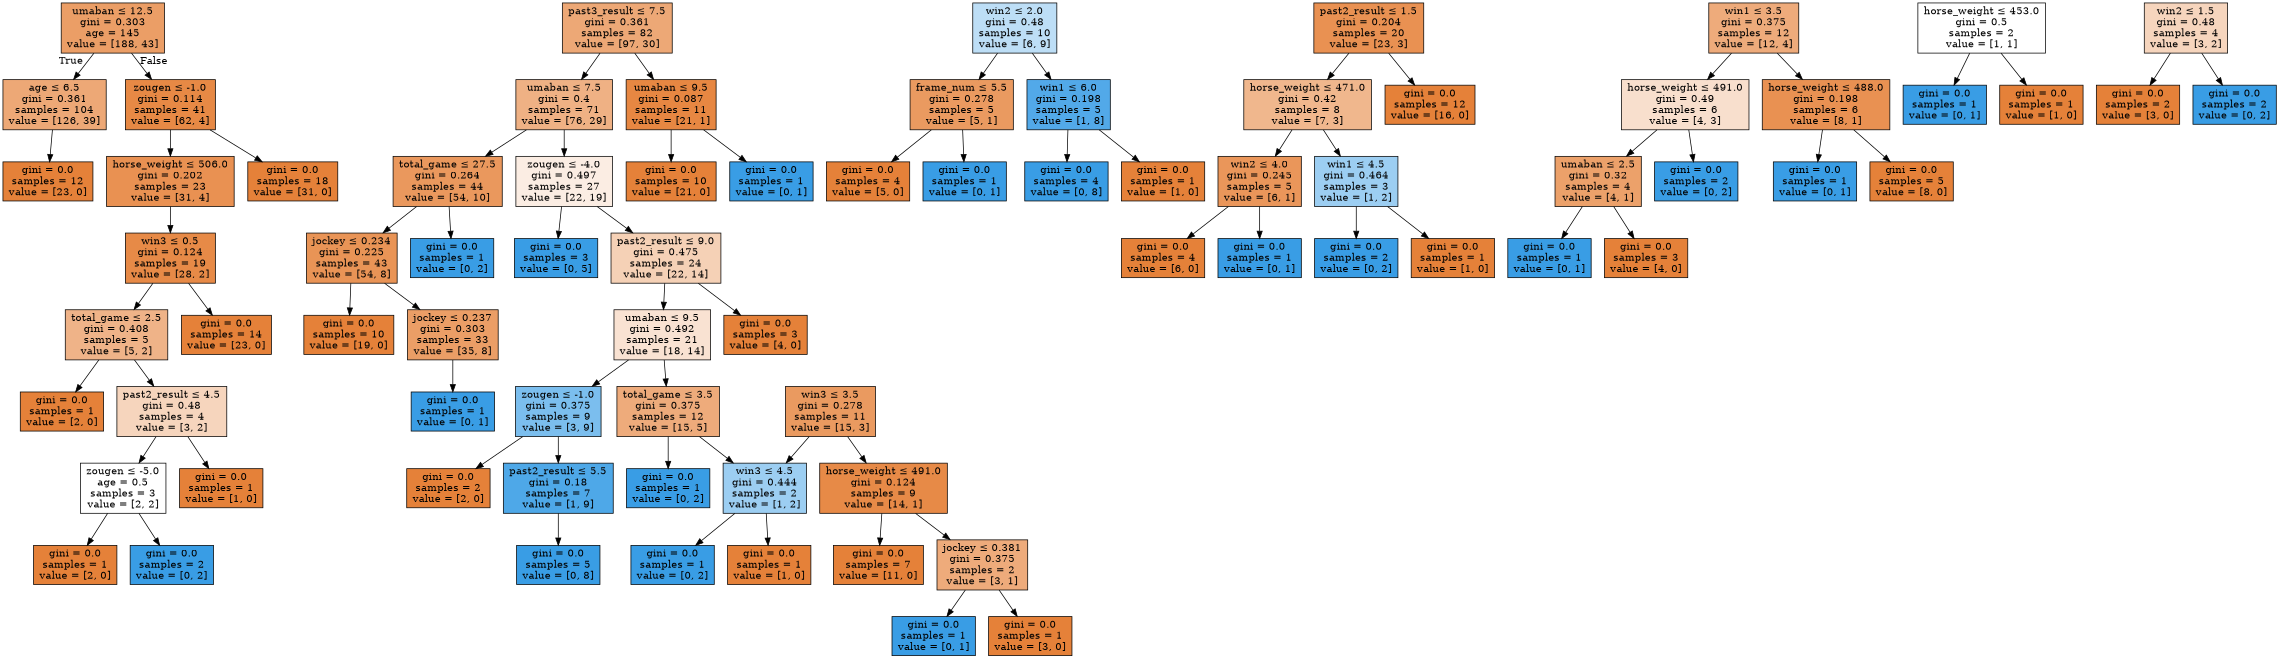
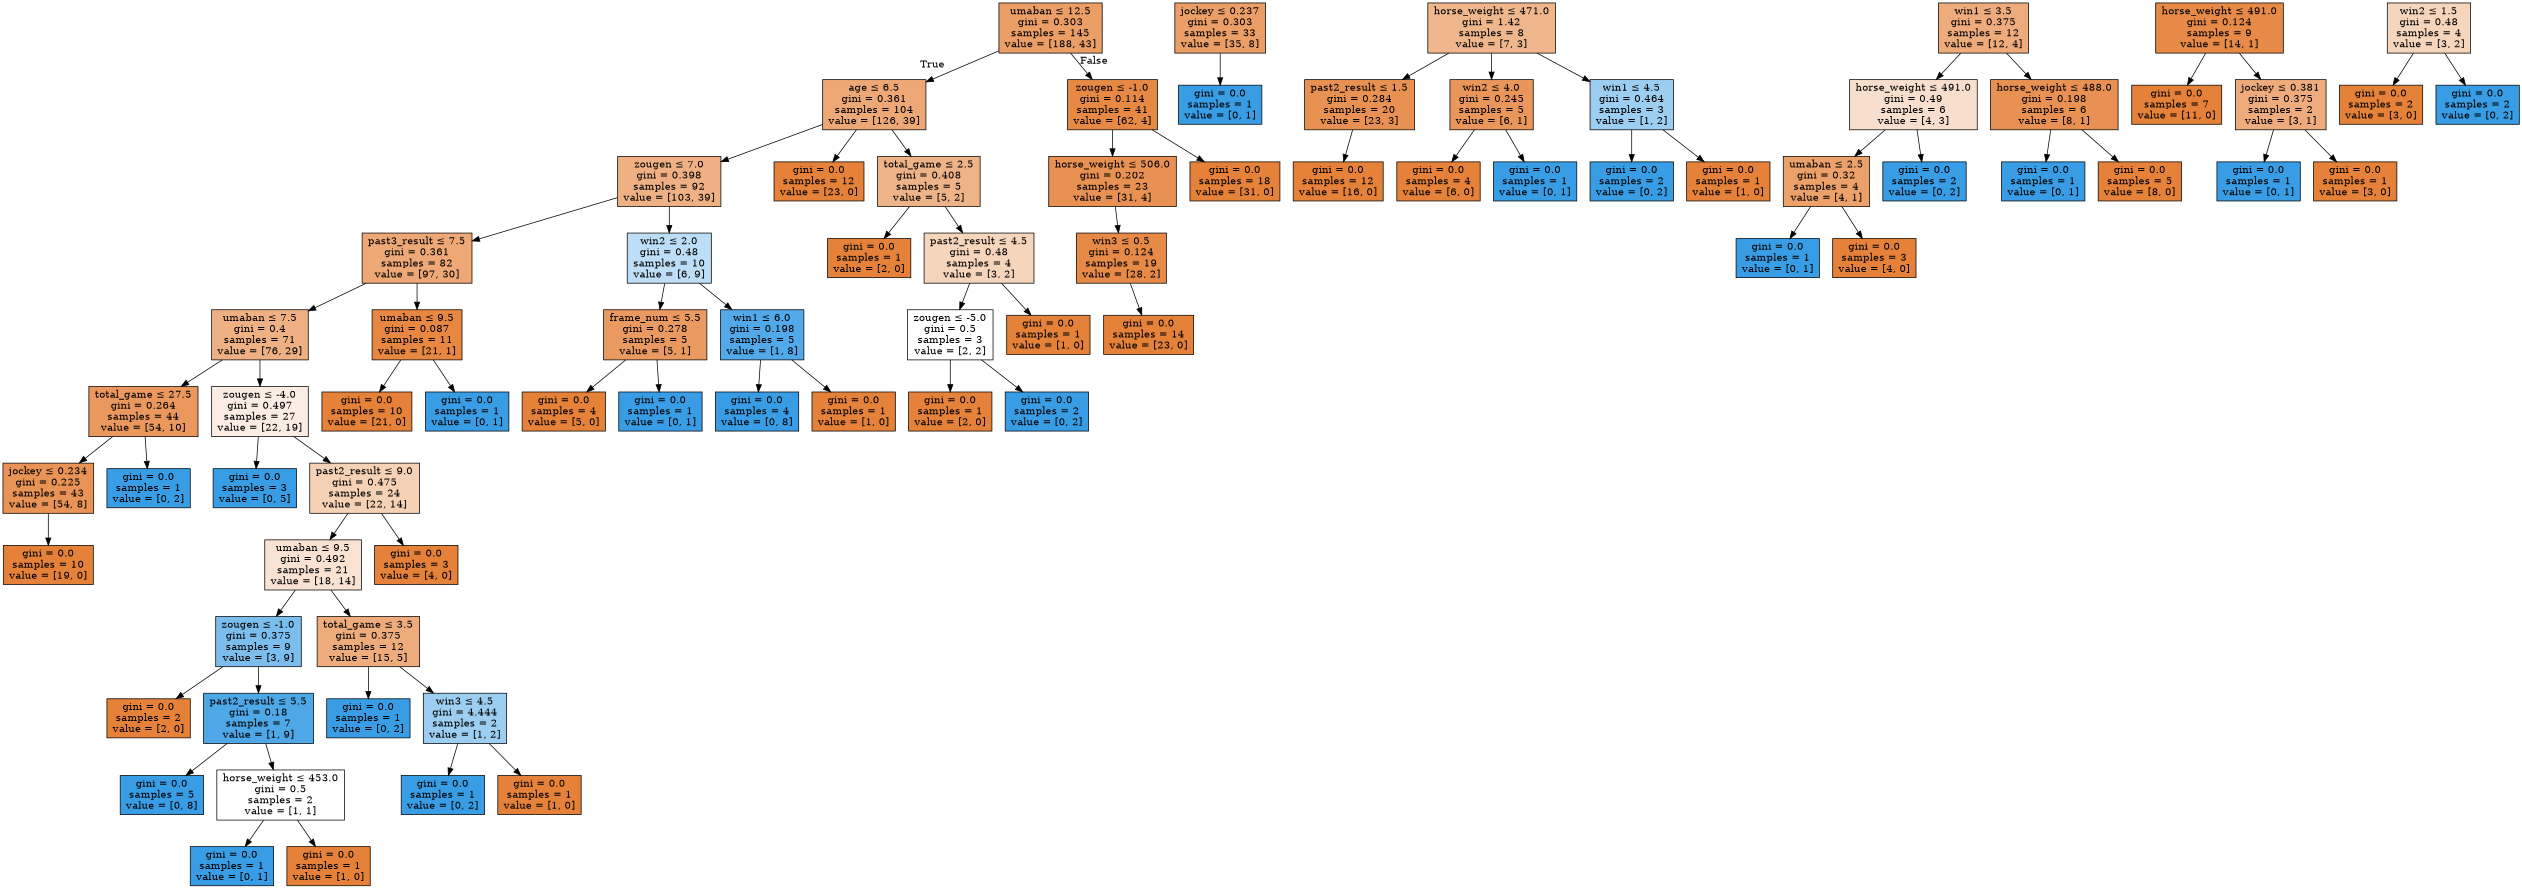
  digraph {
    node [color=black fillcolor="#e58139ff" shape=box style=filled]
-   n1 [fillcolor="#e58139c5" label=<umaban &le; 12.5<br/>gini = 0.303<br/>age = 145<br/>value = [188, 43]>]
+   n1 [fillcolor="#e58139c5" label=<umaban &le; 12.5<br/>gini = 0.303<br/>samples = 145<br/>value = [188, 43]>]
    n2 [fillcolor="#e58139b0" label=<age &le; 6.5<br/>gini = 0.361<br/>samples = 104<br/>value = [126, 39]>]
    n3 [fillcolor="#e58139ef" label=<zougen &le; -1.0<br/>gini = 0.114<br/>samples = 41<br/>value = [62, 4]>]
+   n4 [fillcolor="#e581399e" label=<zougen &le; 7.0<br/>gini = 0.398<br/>samples = 92<br/>value = [103, 39]>]
    n5 [label=<gini = 0.0<br/>samples = 12<br/>value = [23, 0]>]
    n6 [fillcolor="#e58139de" label=<horse_weight &le; 506.0<br/>gini = 0.202<br/>samples = 23<br/>value = [31, 4]>]
    n7 [label=<gini = 0.0<br/>samples = 18<br/>value = [31, 0]>]
    n8 [fillcolor="#e58139b0" label=<past3_result &le; 7.5<br/>gini = 0.361<br/>samples = 82<br/>value = [97, 30]>]
    n9 [fillcolor="#399de555" label=<win2 &le; 2.0<br/>gini = 0.48<br/>samples = 10<br/>value = [6, 9]>]
    n10 [fillcolor="#e581399e" label=<umaban &le; 7.5<br/>gini = 0.4<br/>samples = 71<br/>value = [76, 29]>]
    n11 [fillcolor="#e58139f3" label=<umaban &le; 9.5<br/>gini = 0.087<br/>samples = 11<br/>value = [21, 1]>]
    n12 [fillcolor="#e58139cc" label=<frame_num &le; 5.5<br/>gini = 0.278<br/>samples = 5<br/>value = [5, 1]>]
    n13 [fillcolor="#399de5df" label=<win1 &le; 6.0<br/>gini = 0.198<br/>samples = 5<br/>value = [1, 8]>]
    n14 [fillcolor="#e58139d0" label=<total_game &le; 27.5<br/>gini = 0.264<br/>samples = 44<br/>value = [54, 10]>]
    n15 [fillcolor="#e5813923" label=<zougen &le; -4.0<br/>gini = 0.497<br/>samples = 27<br/>value = [22, 19]>]
    n16 [label=<gini = 0.0<br/>samples = 10<br/>value = [21, 0]>]
    n17 [fillcolor="#399de5ff" label=<gini = 0.0<br/>samples = 1<br/>value = [0, 1]>]
    n18 [fillcolor="#e58139d9" label=<jockey &le; 0.234<br/>gini = 0.225<br/>samples = 43<br/>value = [54, 8]>]
    n19 [fillcolor="#399de5ff" label=<gini = 0.0<br/>samples = 1<br/>value = [0, 2]>]
    n20 [fillcolor="#399de5ff" label=<gini = 0.0<br/>samples = 3<br/>value = [0, 5]>]
    n21 [fillcolor="#e581395d" label=<past2_result &le; 9.0<br/>gini = 0.475<br/>samples = 24<br/>value = [22, 14]>]
    n22 [label=<gini = 0.0<br/>samples = 10<br/>value = [19, 0]>]
    n23 [fillcolor="#e58139c5" label=<jockey &le; 0.237<br/>gini = 0.303<br/>samples = 33<br/>value = [35, 8]>]
    n24 [fillcolor="#399de5ff" label=<gini = 0.0<br/>samples = 1<br/>value = [0, 1]>]
-   n25 [fillcolor="#e58139de" label=<past2_result &le; 1.5<br/>gini = 0.204<br/>samples = 20<br/>value = [23, 3]>]
-   n26 [fillcolor="#e5813992" label=<horse_weight &le; 471.0<br/>gini = 0.42<br/>samples = 8<br/>value = [7, 3]>]
+   n25 [fillcolor="#e58139de" label=<past2_result &le; 1.5<br/>gini = 0.284<br/>samples = 20<br/>value = [23, 3]>]
+   n26 [fillcolor="#e5813992" label=<horse_weight &le; 471.0<br/>gini = 1.42<br/>samples = 8<br/>value = [7, 3]>]
    n27 [label=<gini = 0.0<br/>samples = 12<br/>value = [16, 0]>]
    n28 [fillcolor="#e58139aa" label=<win1 &le; 3.5<br/>gini = 0.375<br/>samples = 12<br/>value = [12, 4]>]
    n29 [fillcolor="#e5813940" label=<horse_weight &le; 491.0<br/>gini = 0.49<br/>samples = 6<br/>value = [4, 3]>]
    n30 [fillcolor="#e58139df" label=<horse_weight &le; 488.0<br/>gini = 0.198<br/>samples = 6<br/>value = [8, 1]>]
    n31 [fillcolor="#e58139d4" label=<win2 &le; 4.0<br/>gini = 0.245<br/>samples = 5<br/>value = [6, 1]>]
    n32 [fillcolor="#399de57f" label=<win1 &le; 4.5<br/>gini = 0.464<br/>samples = 3<br/>value = [1, 2]>]
    n33 [label=<gini = 0.0<br/>samples = 4<br/>value = [6, 0]>]
    n34 [fillcolor="#399de5ff" label=<gini = 0.0<br/>samples = 1<br/>value = [0, 1]>]
    n35 [fillcolor="#399de5ff" label=<gini = 0.0<br/>samples = 2<br/>value = [0, 2]>]
    n36 [label=<gini = 0.0<br/>samples = 1<br/>value = [1, 0]>]
    n37 [fillcolor="#e58139bf" label=<umaban &le; 2.5<br/>gini = 0.32<br/>samples = 4<br/>value = [4, 1]>]
    n38 [fillcolor="#399de5ff" label=<gini = 0.0<br/>samples = 2<br/>value = [0, 2]>]
    n39 [fillcolor="#399de5ff" label=<gini = 0.0<br/>samples = 1<br/>value = [0, 1]>]
    n40 [label=<gini = 0.0<br/>samples = 5<br/>value = [8, 0]>]
    n41 [fillcolor="#399de5ff" label=<gini = 0.0<br/>samples = 1<br/>value = [0, 1]>]
    n42 [label=<gini = 0.0<br/>samples = 3<br/>value = [4, 0]>]
    n43 [fillcolor="#e5813939" label=<umaban &le; 9.5<br/>gini = 0.492<br/>samples = 21<br/>value = [18, 14]>]
    n44 [label=<gini = 0.0<br/>samples = 3<br/>value = [4, 0]>]
    n45 [fillcolor="#399de5aa" label=<zougen &le; -1.0<br/>gini = 0.375<br/>samples = 9<br/>value = [3, 9]>]
    n46 [fillcolor="#e58139aa" label=<total_game &le; 3.5<br/>gini = 0.375<br/>samples = 12<br/>value = [15, 5]>]
    n47 [label=<gini = 0.0<br/>samples = 2<br/>value = [2, 0]>]
    n48 [fillcolor="#399de5e3" label=<past2_result &le; 5.5<br/>gini = 0.18<br/>samples = 7<br/>value = [1, 9]>]
    n49 [fillcolor="#399de5ff" label=<gini = 0.0<br/>samples = 1<br/>value = [0, 2]>]
-   n50 [fillcolor="#399de57f" label=<win3 &le; 4.5<br/>gini = 0.444<br/>samples = 2<br/>value = [1, 2]>]
+   n50 [fillcolor="#399de57f" label=<win3 &le; 4.5<br/>gini = 4.444<br/>samples = 2<br/>value = [1, 2]>]
    n51 [fillcolor="#399de5ff" label=<gini = 0.0<br/>samples = 5<br/>value = [0, 8]>]
    n52 [fillcolor="#e5813900" label=<horse_weight &le; 453.0<br/>gini = 0.5<br/>samples = 2<br/>value = [1, 1]>]
    n53 [fillcolor="#399de5ff" label=<gini = 0.0<br/>samples = 1<br/>value = [0, 1]>]
    n54 [label=<gini = 0.0<br/>samples = 1<br/>value = [1, 0]>]
-   n55 [fillcolor="#e58139cc" label=<win3 &le; 3.5<br/>gini = 0.278<br/>samples = 11<br/>value = [15, 3]>]
    n56 [fillcolor="#e58139ed" label=<horse_weight &le; 491.0<br/>gini = 0.124<br/>samples = 9<br/>value = [14, 1]>]
    n57 [label=<gini = 0.0<br/>samples = 7<br/>value = [11, 0]>]
    n58 [fillcolor="#e58139aa" label=<jockey &le; 0.381<br/>gini = 0.375<br/>samples = 2<br/>value = [3, 1]>]
    n59 [fillcolor="#399de5ff" label=<gini = 0.0<br/>samples = 1<br/>value = [0, 2]>]
    n60 [label=<gini = 0.0<br/>samples = 1<br/>value = [1, 0]>]
    n61 [fillcolor="#399de5ff" label=<gini = 0.0<br/>samples = 1<br/>value = [0, 1]>]
    n62 [label=<gini = 0.0<br/>samples = 1<br/>value = [3, 0]>]
    n63 [label=<gini = 0.0<br/>samples = 4<br/>value = [5, 0]>]
    n64 [fillcolor="#399de5ff" label=<gini = 0.0<br/>samples = 1<br/>value = [0, 1]>]
    n65 [fillcolor="#399de5ff" label=<gini = 0.0<br/>samples = 4<br/>value = [0, 8]>]
    n66 [label=<gini = 0.0<br/>samples = 1<br/>value = [1, 0]>]
    n67 [fillcolor="#e58139ed" label=<win3 &le; 0.5<br/>gini = 0.124<br/>samples = 19<br/>value = [28, 2]>]
    n68 [fillcolor="#e5813999" label=<total_game &le; 2.5<br/>gini = 0.408<br/>samples = 5<br/>value = [5, 2]>]
    n69 [label=<gini = 0.0<br/>samples = 14<br/>value = [23, 0]>]
    n70 [fillcolor="#e5813955" label=<win2 &le; 1.5<br/>gini = 0.48<br/>samples = 4<br/>value = [3, 2]>]
    n71 [label=<gini = 0.0<br/>samples = 2<br/>value = [3, 0]>]
    n72 [fillcolor="#399de5ff" label=<gini = 0.0<br/>samples = 2<br/>value = [0, 2]>]
    n73 [label=<gini = 0.0<br/>samples = 1<br/>value = [2, 0]>]
    n74 [fillcolor="#e5813955" label=<past2_result &le; 4.5<br/>gini = 0.48<br/>samples = 4<br/>value = [3, 2]>]
-   n75 [fillcolor="#e5813900" label=<zougen &le; -5.0<br/>age = 0.5<br/>samples = 3<br/>value = [2, 2]>]
+   n75 [fillcolor="#e5813900" label=<zougen &le; -5.0<br/>gini = 0.5<br/>samples = 3<br/>value = [2, 2]>]
    n76 [label=<gini = 0.0<br/>samples = 1<br/>value = [1, 0]>]
    n77 [label=<gini = 0.0<br/>samples = 1<br/>value = [2, 0]>]
    n78 [fillcolor="#399de5ff" label=<gini = 0.0<br/>samples = 2<br/>value = [0, 2]>]
    n1 -> n2 [headlabel=True labelangle=45 labeldistance=2.5]
    n1 -> n3 [headlabel=False labelangle=-45 labeldistance=2.5]
+   n2 -> n4
    n2 -> n5
    n3 -> n6
    n3 -> n7
+   n4 -> n8
+   n4 -> n9
    n6 -> n67
    n8 -> n10
    n8 -> n11
    n9 -> n12
    n9 -> n13
    n10 -> n14
    n10 -> n15
    n11 -> n16
    n11 -> n17
    n12 -> n63
    n12 -> n64
    n13 -> n65
    n13 -> n66
    n14 -> n18
    n14 -> n19
    n15 -> n20
    n15 -> n21
    n18 -> n22
-   n18 -> n23
    n21 -> n43
    n21 -> n44
    n23 -> n24
-   n25 -> n26
+   n26 -> n25
    n25 -> n27
    n26 -> n31
    n26 -> n32
    n28 -> n29
    n28 -> n30
    n29 -> n37
    n29 -> n38
    n30 -> n39
    n30 -> n40
    n31 -> n33
    n31 -> n34
    n32 -> n35
    n32 -> n36
    n37 -> n41
    n37 -> n42
    n43 -> n45
    n43 -> n46
    n45 -> n47
    n45 -> n48
    n46 -> n49
    n46 -> n50
    n48 -> n51
+   n48 -> n52
    n50 -> n59
    n50 -> n60
    n52 -> n53
    n52 -> n54
-   n55 -> n50
-   n55 -> n56
    n56 -> n57
    n56 -> n58
    n58 -> n61
    n58 -> n62
-   n67 -> n68
+   n2 -> n68
    n67 -> n69
    n68 -> n73
    n68 -> n74
    n70 -> n71
    n70 -> n72
    n74 -> n75
    n74 -> n76
    n75 -> n77
    n75 -> n78
  }
